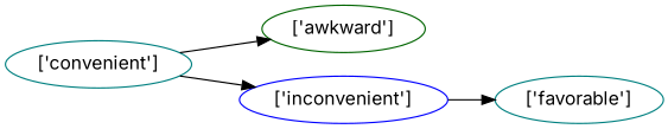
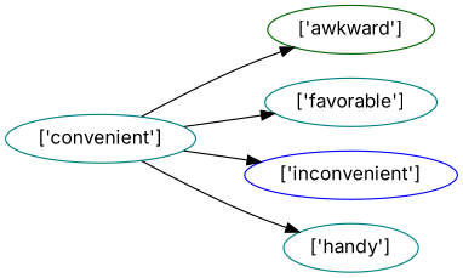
  strict digraph {
    fontname=Inter
    rankdir=LR
    node [color=teal fontname=Inter]
    edge [fontname=Inter]
    "['awkward']" [color=darkgreen]
    "['convenient']"
    "['favorable']"
    "['inconvenient']" [color=blue]
+   "['handy']"
    "['convenient']" -> "['awkward']"
-   "['inconvenient']" -> "['favorable']"
+   "['convenient']" -> "['favorable']"
    "['convenient']" -> "['inconvenient']"
+   "['convenient']" -> "['handy']"
  }
